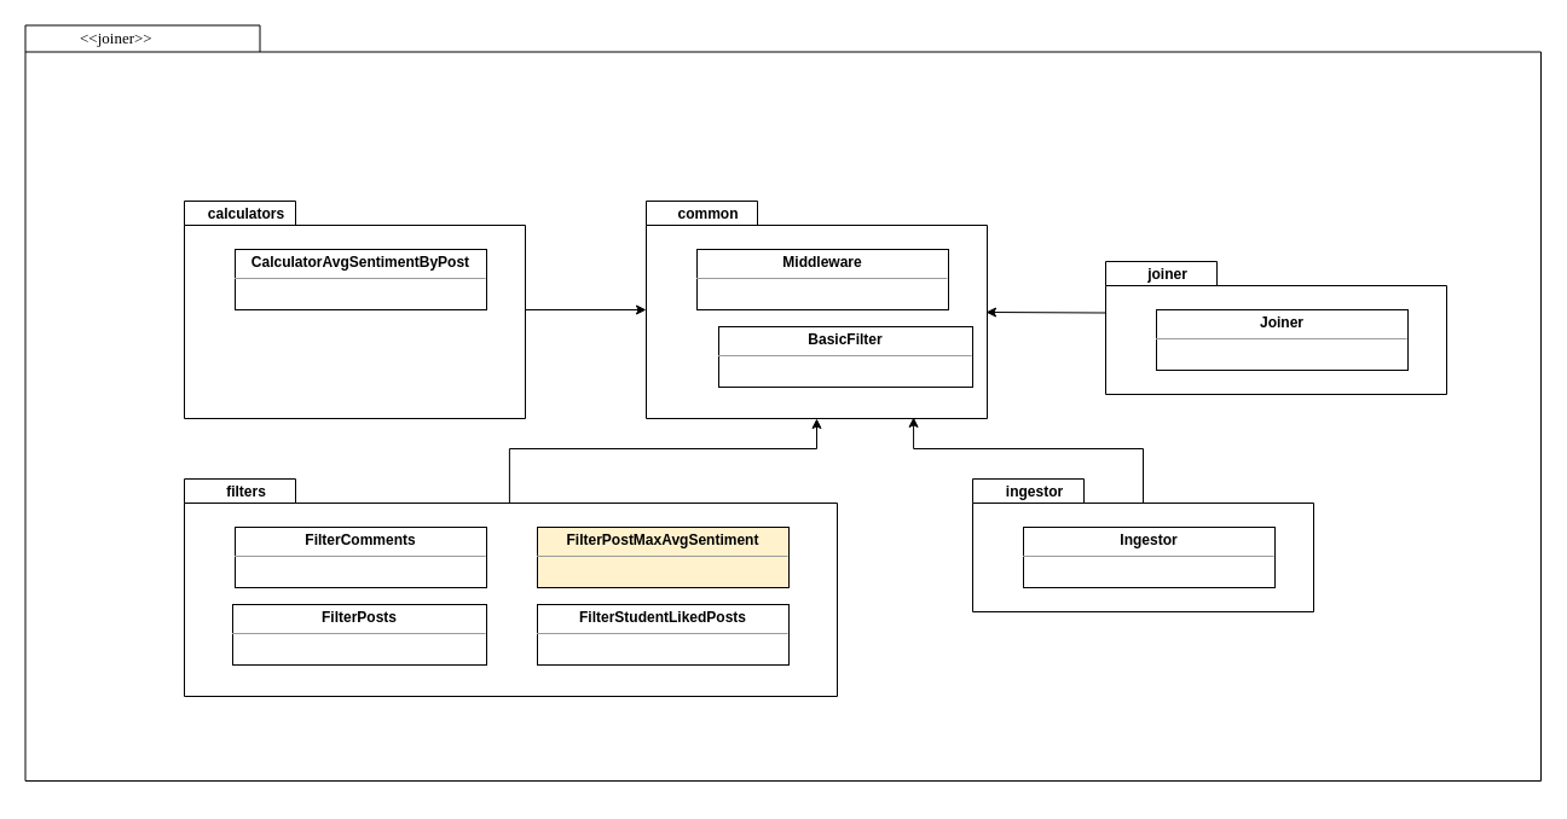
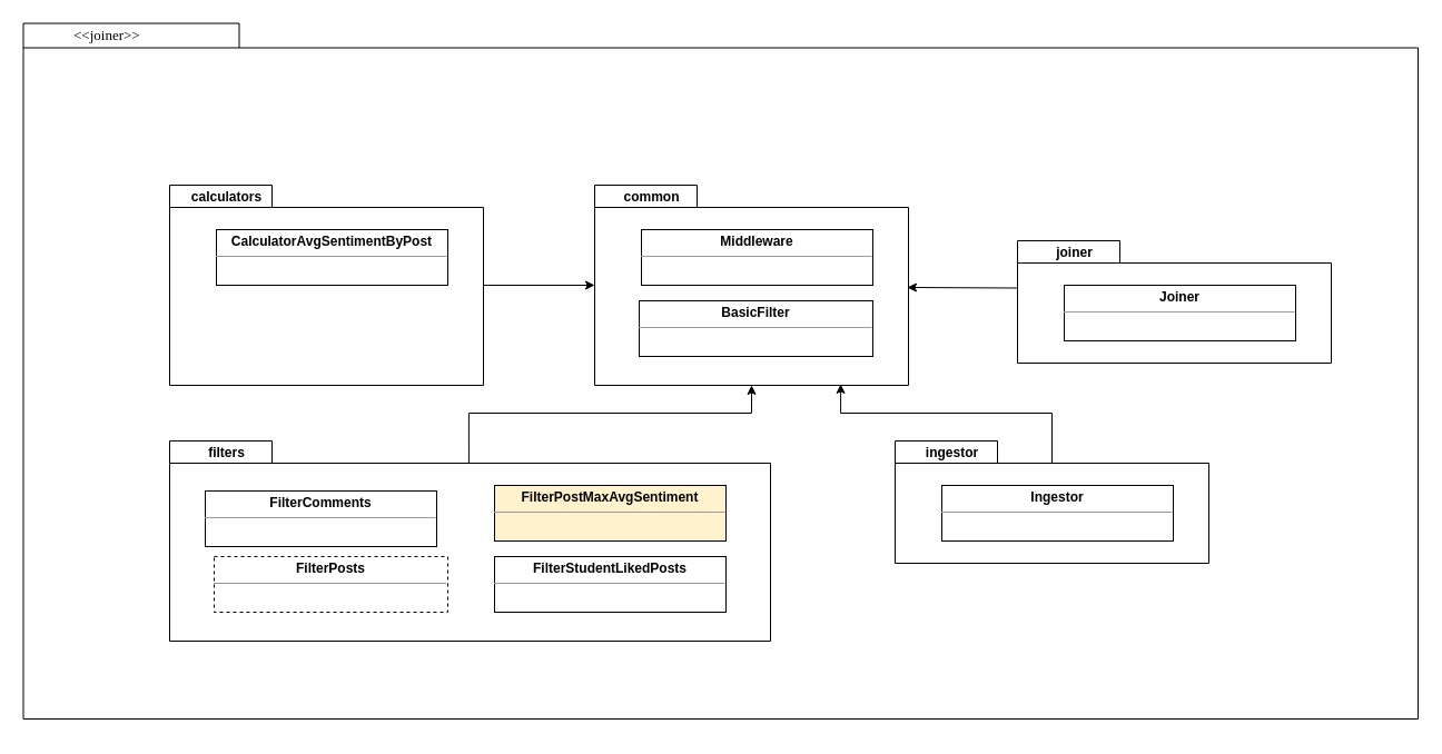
  <mxCell id="0" />
  <mxCell id="1" parent="0" />
  <mxCell id="2" value="" style="shape=folder;fontStyle=1;spacingTop=10;tabWidth=194;tabHeight=22;tabPosition=left;html=1;rounded=0;shadow=0;comic=0;labelBackgroundColor=none;strokeWidth=1;fillColor=none;fontFamily=Verdana;fontSize=10;align=center;" parent="1" vertex="1"><mxGeometry x="20.5" y="20.5" width="1253.5" height="625.5" as="geometry" /></mxCell>
  <mxCell id="3" value="&lt;font style=&quot;font-size: 13px;&quot;&gt;&amp;lt;&amp;lt;joiner&amp;gt;&amp;gt;&lt;/font&gt;" style="text;html=1;align=left;verticalAlign=top;spacingTop=-4;fontSize=10;fontFamily=Verdana" parent="1" vertex="1"><mxGeometry x="64" y="20.5" width="130" height="20" as="geometry" /></mxCell>
  <mxCell id="4" value="" style="group" vertex="1" connectable="0" parent="1"><mxGeometry x="152" y="166" width="282" height="260" as="geometry" /></mxCell>
  <mxCell id="5" value="" style="group" vertex="1" connectable="0" parent="4"><mxGeometry width="282" height="260" as="geometry" /></mxCell>
  <mxCell id="6" value="" style="shape=folder;fontStyle=1;spacingTop=10;tabWidth=92;tabHeight=20;tabPosition=left;html=1;" vertex="1" parent="5"><mxGeometry width="282" height="180" as="geometry" /></mxCell>
  <mxCell id="7" value="&lt;b&gt;calculators&lt;/b&gt;" style="text;html=1;strokeColor=none;fillColor=none;align=center;verticalAlign=middle;whiteSpace=wrap;rounded=0;" vertex="1" parent="5"><mxGeometry width="102.952" height="22.609" as="geometry" /></mxCell>
  <mxCell id="8" value="&lt;p style=&quot;margin:0px;margin-top:4px;text-align:center;&quot;&gt;&lt;b&gt;CalculatorAvgSentimentByPost&lt;/b&gt;&lt;/p&gt;&lt;hr size=&quot;1&quot;&gt;&lt;div style=&quot;height:2px;&quot;&gt;&lt;/div&gt;" style="verticalAlign=top;align=left;overflow=fill;fontSize=12;fontFamily=Helvetica;html=1;" vertex="1" parent="5"><mxGeometry x="42" y="40" width="208" height="50" as="geometry" /></mxCell>
  <mxCell id="9" value="" style="group" vertex="1" connectable="0" parent="1"><mxGeometry x="152" y="396" width="540" height="260" as="geometry" /></mxCell>
  <mxCell id="10" value="" style="group" vertex="1" connectable="0" parent="9"><mxGeometry width="540" height="260" as="geometry" /></mxCell>
  <mxCell id="11" value="" style="shape=folder;fontStyle=1;spacingTop=10;tabWidth=92;tabHeight=20;tabPosition=left;html=1;" vertex="1" parent="10"><mxGeometry width="540" height="180" as="geometry" /></mxCell>
  <mxCell id="12" value="&lt;b&gt;filters&lt;/b&gt;" style="text;html=1;strokeColor=none;fillColor=none;align=center;verticalAlign=middle;whiteSpace=wrap;rounded=0;" vertex="1" parent="10"><mxGeometry width="102.952" height="22.609" as="geometry" /></mxCell>
- <mxCell id="13" value="&lt;p style=&quot;margin:0px;margin-top:4px;text-align:center;&quot;&gt;&lt;b&gt;FilterComments&lt;/b&gt;&lt;/p&gt;&lt;hr size=&quot;1&quot;&gt;&lt;div style=&quot;height:2px;&quot;&gt;&lt;/div&gt;" style="verticalAlign=top;align=left;overflow=fill;fontSize=12;fontFamily=Helvetica;html=1;" vertex="1" parent="10"><mxGeometry x="42" y="40" width="208" height="50" as="geometry" /></mxCell>
- <mxCell id="14" value="&lt;p style=&quot;margin:0px;margin-top:4px;text-align:center;&quot;&gt;&lt;b&gt;FilterPosts&lt;/b&gt;&lt;/p&gt;&lt;hr size=&quot;1&quot;&gt;&lt;div style=&quot;height:2px;&quot;&gt;&lt;/div&gt;" style="verticalAlign=top;align=left;overflow=fill;fontSize=12;fontFamily=Helvetica;html=1;" vertex="1" parent="10"><mxGeometry x="40" y="104" width="210" height="50" as="geometry" /></mxCell>
+ <mxCell id="13" value="&lt;p style=&quot;margin:0px;margin-top:4px;text-align:center;&quot;&gt;&lt;b&gt;FilterComments&lt;/b&gt;&lt;/p&gt;&lt;hr size=&quot;1&quot;&gt;&lt;div style=&quot;height:2px;&quot;&gt;&lt;/div&gt;" style="verticalAlign=top;align=left;overflow=fill;fontSize=12;fontFamily=Helvetica;html=1;" vertex="1" parent="10"><mxGeometry x="32" y="45" width="208" height="50" as="geometry" /></mxCell>
+ <mxCell id="14" value="&lt;p style=&quot;margin:0px;margin-top:4px;text-align:center;&quot;&gt;&lt;b&gt;FilterPosts&lt;/b&gt;&lt;/p&gt;&lt;hr size=&quot;1&quot;&gt;&lt;div style=&quot;height:2px;&quot;&gt;&lt;/div&gt;" style="verticalAlign=top;align=left;overflow=fill;fontSize=12;fontFamily=Helvetica;html=1;dashed=1;" vertex="1" parent="10"><mxGeometry x="40" y="104" width="210" height="50" as="geometry" /></mxCell>
  <mxCell id="15" value="&lt;p style=&quot;margin:0px;margin-top:4px;text-align:center;&quot;&gt;&lt;b&gt;FilterPostMaxAvgSentiment&lt;/b&gt;&lt;/p&gt;&lt;hr size=&quot;1&quot;&gt;&lt;div style=&quot;height:2px;&quot;&gt;&lt;/div&gt;" style="verticalAlign=top;align=left;overflow=fill;fontSize=12;fontFamily=Helvetica;html=1;fillColor=#fff2cc;" vertex="1" parent="10"><mxGeometry x="292" y="40" width="208" height="50" as="geometry" /></mxCell>
  <mxCell id="16" value="&lt;p style=&quot;margin:0px;margin-top:4px;text-align:center;&quot;&gt;&lt;b&gt;FilterStudentLikedPosts&lt;/b&gt;&lt;/p&gt;&lt;hr size=&quot;1&quot;&gt;&lt;div style=&quot;height:2px;&quot;&gt;&lt;/div&gt;" style="verticalAlign=top;align=left;overflow=fill;fontSize=12;fontFamily=Helvetica;html=1;" vertex="1" parent="10"><mxGeometry x="292" y="104" width="208" height="50" as="geometry" /></mxCell>
  <mxCell id="17" value="" style="group" vertex="1" connectable="0" parent="1"><mxGeometry x="534" y="166" width="282" height="260" as="geometry" /></mxCell>
  <mxCell id="18" value="" style="group" vertex="1" connectable="0" parent="17"><mxGeometry width="282" height="260" as="geometry" /></mxCell>
  <mxCell id="19" value="" style="shape=folder;fontStyle=1;spacingTop=10;tabWidth=92;tabHeight=20;tabPosition=left;html=1;" vertex="1" parent="18"><mxGeometry width="282" height="180" as="geometry" /></mxCell>
  <mxCell id="20" value="&lt;b&gt;common&lt;/b&gt;" style="text;html=1;strokeColor=none;fillColor=none;align=center;verticalAlign=middle;whiteSpace=wrap;rounded=0;" vertex="1" parent="18"><mxGeometry width="102.952" height="22.609" as="geometry" /></mxCell>
  <mxCell id="21" value="&lt;p style=&quot;margin:0px;margin-top:4px;text-align:center;&quot;&gt;&lt;b&gt;Middleware&lt;/b&gt;&lt;/p&gt;&lt;hr size=&quot;1&quot;&gt;&lt;div style=&quot;height:2px;&quot;&gt;&lt;/div&gt;" style="verticalAlign=top;align=left;overflow=fill;fontSize=12;fontFamily=Helvetica;html=1;" vertex="1" parent="18"><mxGeometry x="42" y="40" width="208" height="50" as="geometry" /></mxCell>
- <mxCell id="22" value="&lt;p style=&quot;margin:0px;margin-top:4px;text-align:center;&quot;&gt;&lt;b&gt;BasicFilter&lt;/b&gt;&lt;/p&gt;&lt;hr size=&quot;1&quot;&gt;&lt;div style=&quot;height:2px;&quot;&gt;&lt;/div&gt;" style="verticalAlign=top;align=left;overflow=fill;fontSize=12;fontFamily=Helvetica;html=1;" vertex="1" parent="18"><mxGeometry x="60" y="104" width="210" height="50" as="geometry" /></mxCell>
+ <mxCell id="22" value="&lt;p style=&quot;margin:0px;margin-top:4px;text-align:center;&quot;&gt;&lt;b&gt;BasicFilter&lt;/b&gt;&lt;/p&gt;&lt;hr size=&quot;1&quot;&gt;&lt;div style=&quot;height:2px;&quot;&gt;&lt;/div&gt;" style="verticalAlign=top;align=left;overflow=fill;fontSize=12;fontFamily=Helvetica;html=1;" vertex="1" parent="18"><mxGeometry x="40" y="104" width="210" height="50" as="geometry" /></mxCell>
  <mxCell id="23" style="edgeStyle=orthogonalEdgeStyle;rounded=0;orthogonalLoop=1;jettySize=auto;html=1;entryX=0;entryY=0.5;entryDx=0;entryDy=0;entryPerimeter=0;" edge="1" parent="1" source="6" target="19"><mxGeometry relative="1" as="geometry" /></mxCell>
  <mxCell id="24" style="edgeStyle=orthogonalEdgeStyle;rounded=0;orthogonalLoop=1;jettySize=auto;html=1;entryX=0.5;entryY=1;entryDx=0;entryDy=0;entryPerimeter=0;exitX=0.498;exitY=0.111;exitDx=0;exitDy=0;exitPerimeter=0;" edge="1" parent="1" source="11" target="19"><mxGeometry relative="1" as="geometry" /></mxCell>
  <mxCell id="25" value="" style="group" vertex="1" connectable="0" parent="1"><mxGeometry x="804" y="396" width="282" height="260" as="geometry" /></mxCell>
  <mxCell id="26" value="" style="shape=folder;fontStyle=1;spacingTop=10;tabWidth=92;tabHeight=20;tabPosition=left;html=1;" vertex="1" parent="25"><mxGeometry width="282" height="110" as="geometry" /></mxCell>
  <mxCell id="27" value="&lt;b&gt;ingestor&lt;/b&gt;" style="text;html=1;strokeColor=none;fillColor=none;align=center;verticalAlign=middle;whiteSpace=wrap;rounded=0;" vertex="1" parent="25"><mxGeometry width="102.952" height="22.609" as="geometry" /></mxCell>
  <mxCell id="28" value="&lt;p style=&quot;margin:0px;margin-top:4px;text-align:center;&quot;&gt;&lt;b&gt;Ingestor&lt;/b&gt;&lt;/p&gt;&lt;hr size=&quot;1&quot;&gt;&lt;div style=&quot;height:2px;&quot;&gt;&lt;/div&gt;" style="verticalAlign=top;align=left;overflow=fill;fontSize=12;fontFamily=Helvetica;html=1;" vertex="1" parent="25"><mxGeometry x="42" y="40" width="208" height="50" as="geometry" /></mxCell>
  <mxCell id="29" style="edgeStyle=orthogonalEdgeStyle;rounded=0;orthogonalLoop=1;jettySize=auto;html=1;entryX=0.784;entryY=0.994;entryDx=0;entryDy=0;entryPerimeter=0;exitX=0.504;exitY=0.182;exitDx=0;exitDy=0;exitPerimeter=0;" edge="1" parent="1" source="26" target="19"><mxGeometry relative="1" as="geometry"><Array as="points"><mxPoint x="945" y="416" /><mxPoint x="945" y="371" /><mxPoint x="755" y="371" /></Array></mxGeometry></mxCell>
  <mxCell id="30" value="" style="group" vertex="1" connectable="0" parent="1"><mxGeometry x="914" y="216" width="282" height="260" as="geometry" /></mxCell>
  <mxCell id="31" value="" style="shape=folder;fontStyle=1;spacingTop=10;tabWidth=92;tabHeight=20;tabPosition=left;html=1;" vertex="1" parent="30"><mxGeometry width="282" height="110" as="geometry" /></mxCell>
  <mxCell id="32" value="&lt;b&gt;joiner&lt;/b&gt;" style="text;html=1;strokeColor=none;fillColor=none;align=center;verticalAlign=middle;whiteSpace=wrap;rounded=0;" vertex="1" parent="30"><mxGeometry width="102.952" height="22.609" as="geometry" /></mxCell>
  <mxCell id="33" value="&lt;p style=&quot;margin:0px;margin-top:4px;text-align:center;&quot;&gt;&lt;b&gt;Joiner&lt;/b&gt;&lt;/p&gt;&lt;hr size=&quot;1&quot;&gt;&lt;div style=&quot;height:2px;&quot;&gt;&lt;/div&gt;" style="verticalAlign=top;align=left;overflow=fill;fontSize=12;fontFamily=Helvetica;html=1;" vertex="1" parent="30"><mxGeometry x="42" y="40" width="208" height="50" as="geometry" /></mxCell>
  <mxCell id="34" style="edgeStyle=orthogonalEdgeStyle;rounded=0;orthogonalLoop=1;jettySize=auto;html=1;exitX=0;exitY=0;exitDx=0;exitDy=42.5;exitPerimeter=0;" edge="1" parent="1" source="31"><mxGeometry relative="1" as="geometry"><mxPoint x="815" y="258" as="targetPoint" /></mxGeometry></mxCell>
